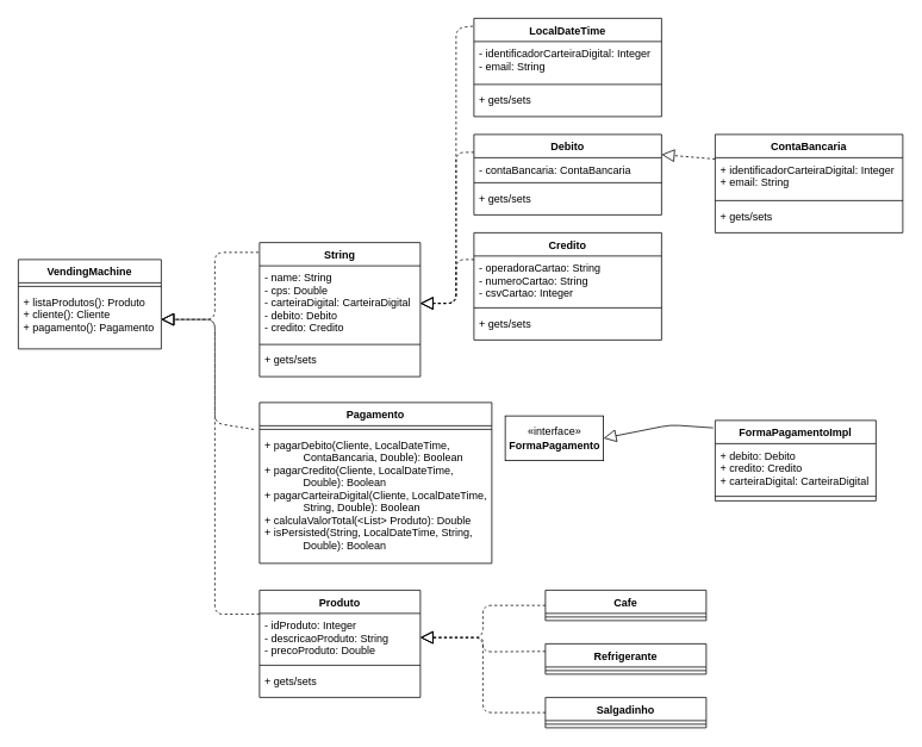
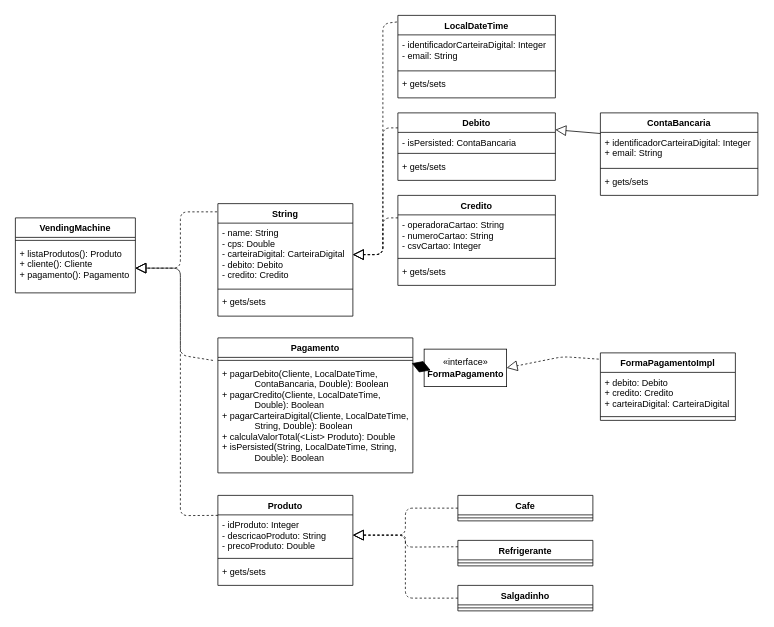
  <mxCell id="0" />
  <mxCell id="1" parent="0" />
  <mxCell id="2" value="«interface»&lt;br&gt;&lt;b&gt;FormaPagamento&lt;/b&gt;" style="html=1;" parent="1" vertex="1"><mxGeometry x="565" y="465" width="110" height="50" as="geometry" /></mxCell>
- <mxCell id="4" value="" style="endArrow=block;dashed=0;endFill=0;endSize=12;html=1;entryX=1;entryY=0.5;entryDx=0;entryDy=0;exitX=-0.012;exitY=0.093;exitDx=0;exitDy=0;exitPerimeter=0;" parent="1" source="7" target="2" edge="1"><mxGeometry width="160" relative="1" as="geometry"><mxPoint x="490" y="260" as="sourcePoint" /><mxPoint x="650" y="260" as="targetPoint" /><Array as="points"><mxPoint x="750" y="475" /></Array></mxGeometry></mxCell>
+ <mxCell id="3" value="" style="endArrow=diamondThin;endFill=1;endSize=24;html=1;exitX=0;exitY=0.5;exitDx=0;exitDy=0;entryX=0.994;entryY=0.188;entryDx=0;entryDy=0;entryPerimeter=0;" parent="1" source="2" target="36" edge="1"><mxGeometry width="160" relative="1" as="geometry"><mxPoint x="430" y="260" as="sourcePoint" /><mxPoint x="70" y="56" as="targetPoint" /><Array as="points" /></mxGeometry></mxCell>
+ <mxCell id="4" value="" style="endArrow=block;dashed=1;endFill=0;endSize=12;html=1;entryX=1;entryY=0.5;entryDx=0;entryDy=0;exitX=-0.012;exitY=0.093;exitDx=0;exitDy=0;exitPerimeter=0;" parent="1" source="7" target="2" edge="1"><mxGeometry width="160" relative="1" as="geometry"><mxPoint x="490" y="260" as="sourcePoint" /><mxPoint x="650" y="260" as="targetPoint" /><Array as="points"><mxPoint x="750" y="475" /></Array></mxGeometry></mxCell>
  <mxCell id="5" value="" style="endArrow=block;dashed=1;endFill=0;endSize=12;html=1;entryX=1;entryY=0.5;entryDx=0;entryDy=0;exitX=-0.006;exitY=0.073;exitDx=0;exitDy=0;exitPerimeter=0;" parent="1" source="13" target="12" edge="1"><mxGeometry width="160" relative="1" as="geometry"><mxPoint x="520" y="453" as="sourcePoint" /><mxPoint x="370" y="500" as="targetPoint" /><Array as="points"><mxPoint x="240" y="282" /><mxPoint x="240" y="357" /></Array></mxGeometry></mxCell>
  <mxCell id="6" value="" style="endArrow=block;dashed=1;endFill=0;endSize=12;html=1;entryX=1;entryY=0.5;entryDx=0;entryDy=0;exitX=-0.006;exitY=0.08;exitDx=0;exitDy=0;exitPerimeter=0;" parent="1" source="17" target="14" edge="1"><mxGeometry width="160" relative="1" as="geometry"><mxPoint x="520" y="973" as="sourcePoint" /><mxPoint x="370" y="500" as="targetPoint" /><Array as="points"><mxPoint x="510" y="31" /><mxPoint x="510" y="339" /></Array></mxGeometry></mxCell>
  <mxCell id="7" value="FormaPagamentoImpl" style="swimlane;fontStyle=1;align=center;verticalAlign=top;childLayout=stackLayout;horizontal=1;startSize=26;horizontalStack=0;resizeParent=1;resizeParentMax=0;resizeLast=0;collapsible=1;marginBottom=0;" parent="1" vertex="1"><mxGeometry x="800" y="470" width="180" height="90" as="geometry" /></mxCell>
  <mxCell id="8" value="+ debito: Debito&#10;+ credito: Credito&#10;+ carteiraDigital: CarteiraDigital" style="text;strokeColor=none;fillColor=none;align=left;verticalAlign=top;spacingLeft=4;spacingRight=4;overflow=hidden;rotatable=0;points=[[0,0.5],[1,0.5]];portConstraint=eastwest;" parent="7" vertex="1"><mxGeometry y="26" width="180" height="54" as="geometry" /></mxCell>
  <mxCell id="9" value="" style="line;strokeWidth=1;fillColor=none;align=left;verticalAlign=middle;spacingTop=-1;spacingLeft=3;spacingRight=3;rotatable=0;labelPosition=right;points=[];portConstraint=eastwest;" parent="7" vertex="1"><mxGeometry y="80" width="180" height="10" as="geometry" /></mxCell>
  <mxCell id="10" value="VendingMachine" style="swimlane;fontStyle=1;align=center;verticalAlign=top;childLayout=stackLayout;horizontal=1;startSize=26;horizontalStack=0;resizeParent=1;resizeParentMax=0;resizeLast=0;collapsible=1;marginBottom=0;" parent="1" vertex="1"><mxGeometry x="20" y="290" width="160" height="100" as="geometry" /></mxCell>
  <mxCell id="11" value="" style="line;strokeWidth=1;fillColor=none;align=left;verticalAlign=middle;spacingTop=-1;spacingLeft=3;spacingRight=3;rotatable=0;labelPosition=right;points=[];portConstraint=eastwest;" parent="10" vertex="1"><mxGeometry y="26" width="160" height="8" as="geometry" /></mxCell>
  <mxCell id="12" value="+ listaProdutos(): Produto&#10;+ cliente(): Cliente&#10;+ pagamento(): Pagamento" style="text;strokeColor=none;fillColor=none;align=left;verticalAlign=top;spacingLeft=4;spacingRight=4;overflow=hidden;rotatable=0;points=[[0,0.5],[1,0.5]];portConstraint=eastwest;" parent="10" vertex="1"><mxGeometry y="34" width="160" height="66" as="geometry" /></mxCell>
  <mxCell id="13" value="String" style="swimlane;fontStyle=1;align=center;verticalAlign=top;childLayout=stackLayout;horizontal=1;startSize=26;horizontalStack=0;resizeParent=1;resizeParentMax=0;resizeLast=0;collapsible=1;marginBottom=0;" parent="1" vertex="1"><mxGeometry x="290" y="271" width="180" height="150" as="geometry" /></mxCell>
  <mxCell id="14" value="- name: String&#10;- cps: Double&#10;- carteiraDigital: CarteiraDigital&#10;- debito: Debito&#10;- credito: Credito" style="text;strokeColor=none;fillColor=none;align=left;verticalAlign=top;spacingLeft=4;spacingRight=4;overflow=hidden;rotatable=0;points=[[0,0.5],[1,0.5]];portConstraint=eastwest;" parent="13" vertex="1"><mxGeometry y="26" width="180" height="84" as="geometry" /></mxCell>
  <mxCell id="15" value="" style="line;strokeWidth=1;fillColor=none;align=left;verticalAlign=middle;spacingTop=-1;spacingLeft=3;spacingRight=3;rotatable=0;labelPosition=right;points=[];portConstraint=eastwest;" parent="13" vertex="1"><mxGeometry y="110" width="180" height="8" as="geometry" /></mxCell>
  <mxCell id="16" value="+ gets/sets" style="text;strokeColor=none;fillColor=none;align=left;verticalAlign=top;spacingLeft=4;spacingRight=4;overflow=hidden;rotatable=0;points=[[0,0.5],[1,0.5]];portConstraint=eastwest;" parent="13" vertex="1"><mxGeometry y="118" width="180" height="32" as="geometry" /></mxCell>
  <mxCell id="17" value="LocalDateTime" style="swimlane;fontStyle=1;align=center;verticalAlign=top;childLayout=stackLayout;horizontal=1;startSize=26;horizontalStack=0;resizeParent=1;resizeParentMax=0;resizeLast=0;collapsible=1;marginBottom=0;" parent="1" vertex="1"><mxGeometry x="530" y="20" width="210" height="110" as="geometry" /></mxCell>
  <mxCell id="18" value="- identificadorCarteiraDigital: Integer&#10;- email: String" style="text;strokeColor=none;fillColor=none;align=left;verticalAlign=top;spacingLeft=4;spacingRight=4;overflow=hidden;rotatable=0;points=[[0,0.5],[1,0.5]];portConstraint=eastwest;" parent="17" vertex="1"><mxGeometry y="26" width="210" height="44" as="geometry" /></mxCell>
  <mxCell id="19" value="" style="line;strokeWidth=1;fillColor=none;align=left;verticalAlign=middle;spacingTop=-1;spacingLeft=3;spacingRight=3;rotatable=0;labelPosition=right;points=[];portConstraint=eastwest;" parent="17" vertex="1"><mxGeometry y="70" width="210" height="8" as="geometry" /></mxCell>
  <mxCell id="20" value="+ gets/sets" style="text;strokeColor=none;fillColor=none;align=left;verticalAlign=top;spacingLeft=4;spacingRight=4;overflow=hidden;rotatable=0;points=[[0,0.5],[1,0.5]];portConstraint=eastwest;" parent="17" vertex="1"><mxGeometry y="78" width="210" height="32" as="geometry" /></mxCell>
  <mxCell id="21" value="Debito" style="swimlane;fontStyle=1;align=center;verticalAlign=top;childLayout=stackLayout;horizontal=1;startSize=26;horizontalStack=0;resizeParent=1;resizeParentMax=0;resizeLast=0;collapsible=1;marginBottom=0;" vertex="1" parent="1"><mxGeometry x="530" y="150" width="210" height="90" as="geometry" /></mxCell>
- <mxCell id="22" value="- contaBancaria: ContaBancaria" style="text;strokeColor=none;fillColor=none;align=left;verticalAlign=top;spacingLeft=4;spacingRight=4;overflow=hidden;rotatable=0;points=[[0,0.5],[1,0.5]];portConstraint=eastwest;" vertex="1" parent="21"><mxGeometry y="26" width="210" height="24" as="geometry" /></mxCell>
+ <mxCell id="22" value="- isPersisted: ContaBancaria" style="text;strokeColor=none;fillColor=none;align=left;verticalAlign=top;spacingLeft=4;spacingRight=4;overflow=hidden;rotatable=0;points=[[0,0.5],[1,0.5]];portConstraint=eastwest;" vertex="1" parent="21"><mxGeometry y="26" width="210" height="24" as="geometry" /></mxCell>
  <mxCell id="23" value="" style="line;strokeWidth=1;fillColor=none;align=left;verticalAlign=middle;spacingTop=-1;spacingLeft=3;spacingRight=3;rotatable=0;labelPosition=right;points=[];portConstraint=eastwest;" vertex="1" parent="21"><mxGeometry y="50" width="210" height="8" as="geometry" /></mxCell>
  <mxCell id="24" value="+ gets/sets" style="text;strokeColor=none;fillColor=none;align=left;verticalAlign=top;spacingLeft=4;spacingRight=4;overflow=hidden;rotatable=0;points=[[0,0.5],[1,0.5]];portConstraint=eastwest;" vertex="1" parent="21"><mxGeometry y="58" width="210" height="32" as="geometry" /></mxCell>
- <mxCell id="25" value="" style="endArrow=block;dashed=1;endFill=0;endSize=12;html=1;exitX=0;exitY=0.25;exitDx=0;exitDy=0;entryX=1;entryY=0.25;entryDx=0;entryDy=0;" edge="1" parent="1" source="27" target="21"><mxGeometry width="160" relative="1" as="geometry"><mxPoint x="560" y="380" as="sourcePoint" /><mxPoint x="690" y="310" as="targetPoint" /></mxGeometry></mxCell>
+ <mxCell id="25" value="" style="endArrow=block;dashed=0;endFill=0;endSize=12;html=1;exitX=0;exitY=0.25;exitDx=0;exitDy=0;entryX=1;entryY=0.25;entryDx=0;entryDy=0;" edge="1" parent="1" source="27" target="21"><mxGeometry width="160" relative="1" as="geometry"><mxPoint x="560" y="380" as="sourcePoint" /><mxPoint x="690" y="310" as="targetPoint" /></mxGeometry></mxCell>
  <mxCell id="26" value="" style="endArrow=block;dashed=1;endFill=0;endSize=12;html=1;entryX=1;entryY=0.5;entryDx=0;entryDy=0;" edge="1" parent="1" target="14"><mxGeometry width="160" relative="1" as="geometry"><mxPoint x="530" y="170" as="sourcePoint" /><mxPoint x="580" y="350" as="targetPoint" /><Array as="points"><mxPoint x="510" y="170" /><mxPoint x="510" y="339" /></Array></mxGeometry></mxCell>
  <mxCell id="27" value="ContaBancaria" style="swimlane;fontStyle=1;align=center;verticalAlign=top;childLayout=stackLayout;horizontal=1;startSize=26;horizontalStack=0;resizeParent=1;resizeParentMax=0;resizeLast=0;collapsible=1;marginBottom=0;" vertex="1" parent="1"><mxGeometry x="800" y="150" width="210" height="110" as="geometry" /></mxCell>
  <mxCell id="28" value="+ identificadorCarteiraDigital: Integer&#10;+ email: String" style="text;strokeColor=none;fillColor=none;align=left;verticalAlign=top;spacingLeft=4;spacingRight=4;overflow=hidden;rotatable=0;points=[[0,0.5],[1,0.5]];portConstraint=eastwest;" vertex="1" parent="27"><mxGeometry y="26" width="210" height="44" as="geometry" /></mxCell>
  <mxCell id="29" value="" style="line;strokeWidth=1;fillColor=none;align=left;verticalAlign=middle;spacingTop=-1;spacingLeft=3;spacingRight=3;rotatable=0;labelPosition=right;points=[];portConstraint=eastwest;" vertex="1" parent="27"><mxGeometry y="70" width="210" height="8" as="geometry" /></mxCell>
  <mxCell id="30" value="+ gets/sets" style="text;strokeColor=none;fillColor=none;align=left;verticalAlign=top;spacingLeft=4;spacingRight=4;overflow=hidden;rotatable=0;points=[[0,0.5],[1,0.5]];portConstraint=eastwest;" vertex="1" parent="27"><mxGeometry y="78" width="210" height="32" as="geometry" /></mxCell>
  <mxCell id="31" value="Credito" style="swimlane;fontStyle=1;align=center;verticalAlign=top;childLayout=stackLayout;horizontal=1;startSize=26;horizontalStack=0;resizeParent=1;resizeParentMax=0;resizeLast=0;collapsible=1;marginBottom=0;" vertex="1" parent="1"><mxGeometry x="530" y="260" width="210" height="120" as="geometry" /></mxCell>
  <mxCell id="32" value="- operadoraCartao: String&#10;- numeroCartao: String&#10;- csvCartao: Integer" style="text;strokeColor=none;fillColor=none;align=left;verticalAlign=top;spacingLeft=4;spacingRight=4;overflow=hidden;rotatable=0;points=[[0,0.5],[1,0.5]];portConstraint=eastwest;" vertex="1" parent="31"><mxGeometry y="26" width="210" height="54" as="geometry" /></mxCell>
  <mxCell id="33" value="" style="line;strokeWidth=1;fillColor=none;align=left;verticalAlign=middle;spacingTop=-1;spacingLeft=3;spacingRight=3;rotatable=0;labelPosition=right;points=[];portConstraint=eastwest;" vertex="1" parent="31"><mxGeometry y="80" width="210" height="8" as="geometry" /></mxCell>
  <mxCell id="34" value="+ gets/sets" style="text;strokeColor=none;fillColor=none;align=left;verticalAlign=top;spacingLeft=4;spacingRight=4;overflow=hidden;rotatable=0;points=[[0,0.5],[1,0.5]];portConstraint=eastwest;" vertex="1" parent="31"><mxGeometry y="88" width="210" height="32" as="geometry" /></mxCell>
  <mxCell id="35" value="" style="endArrow=block;dashed=1;endFill=0;endSize=12;html=1;exitX=0;exitY=0.25;exitDx=0;exitDy=0;" edge="1" parent="1" source="31"><mxGeometry width="160" relative="1" as="geometry"><mxPoint x="520" y="455" as="sourcePoint" /><mxPoint x="470" y="339" as="targetPoint" /><Array as="points"><mxPoint x="510" y="290" /><mxPoint x="510" y="339" /></Array></mxGeometry></mxCell>
  <mxCell id="36" value="Pagamento" style="swimlane;fontStyle=1;align=center;verticalAlign=top;childLayout=stackLayout;horizontal=1;startSize=26;horizontalStack=0;resizeParent=1;resizeParentMax=0;resizeLast=0;collapsible=1;marginBottom=0;" parent="1" vertex="1"><mxGeometry x="290" y="450" width="260" height="180" as="geometry" /></mxCell>
  <mxCell id="37" value="" style="line;strokeWidth=1;fillColor=none;align=left;verticalAlign=middle;spacingTop=-1;spacingLeft=3;spacingRight=3;rotatable=0;labelPosition=right;points=[];portConstraint=eastwest;" parent="36" vertex="1"><mxGeometry y="26" width="260" height="8" as="geometry" /></mxCell>
  <mxCell id="38" value="+ pagarDebito(Cliente, LocalDateTime,&#10;             ContaBancaria, Double): Boolean&#10;+ pagarCredito(Cliente, LocalDateTime,&#10;             Double): Boolean&#10;+ pagarCarteiraDigital(Cliente, LocalDateTime,&#10;             String, Double): Boolean&#10;+ calculaValorTotal(&lt;List&gt; Produto): Double&#10;+ isPersisted(String, LocalDateTime, String,&#10;             Double): Boolean" style="text;strokeColor=none;fillColor=none;align=left;verticalAlign=top;spacingLeft=4;spacingRight=4;overflow=hidden;rotatable=0;points=[[0,0.5],[1,0.5]];portConstraint=eastwest;" parent="36" vertex="1"><mxGeometry y="34" width="260" height="146" as="geometry" /></mxCell>
  <mxCell id="39" value="" style="endArrow=block;dashed=1;endFill=0;endSize=12;html=1;exitX=-0.025;exitY=0.167;exitDx=0;exitDy=0;entryX=1;entryY=0.5;entryDx=0;entryDy=0;exitPerimeter=0;" edge="1" parent="1" source="36" target="12"><mxGeometry width="160" relative="1" as="geometry"><mxPoint x="270" y="435" as="sourcePoint" /><mxPoint x="210" y="430" as="targetPoint" /><Array as="points"><mxPoint x="240" y="473" /><mxPoint x="240" y="357" /></Array></mxGeometry></mxCell>
  <mxCell id="40" value="Produto" style="swimlane;fontStyle=1;align=center;verticalAlign=top;childLayout=stackLayout;horizontal=1;startSize=26;horizontalStack=0;resizeParent=1;resizeParentMax=0;resizeLast=0;collapsible=1;marginBottom=0;" vertex="1" parent="1"><mxGeometry x="290" y="660" width="180" height="120" as="geometry" /></mxCell>
  <mxCell id="41" value="- idProduto: Integer&#10;- descricaoProduto: String&#10;- precoProduto: Double" style="text;strokeColor=none;fillColor=none;align=left;verticalAlign=top;spacingLeft=4;spacingRight=4;overflow=hidden;rotatable=0;points=[[0,0.5],[1,0.5]];portConstraint=eastwest;" vertex="1" parent="40"><mxGeometry y="26" width="180" height="54" as="geometry" /></mxCell>
  <mxCell id="42" value="" style="line;strokeWidth=1;fillColor=none;align=left;verticalAlign=middle;spacingTop=-1;spacingLeft=3;spacingRight=3;rotatable=0;labelPosition=right;points=[];portConstraint=eastwest;" vertex="1" parent="40"><mxGeometry y="80" width="180" height="8" as="geometry" /></mxCell>
  <mxCell id="43" value="+ gets/sets" style="text;strokeColor=none;fillColor=none;align=left;verticalAlign=top;spacingLeft=4;spacingRight=4;overflow=hidden;rotatable=0;points=[[0,0.5],[1,0.5]];portConstraint=eastwest;" vertex="1" parent="40"><mxGeometry y="88" width="180" height="32" as="geometry" /></mxCell>
  <mxCell id="44" value="" style="endArrow=block;dashed=1;endFill=0;endSize=12;html=1;entryX=1;entryY=0.5;entryDx=0;entryDy=0;exitX=0;exitY=0.012;exitDx=0;exitDy=0;exitPerimeter=0;" edge="1" parent="1" source="41" target="12"><mxGeometry width="160" relative="1" as="geometry"><mxPoint x="247.84" y="673.37" as="sourcePoint" /><mxPoint x="170" y="670" as="targetPoint" /><Array as="points"><mxPoint x="240" y="687" /><mxPoint x="240" y="357" /></Array></mxGeometry></mxCell>
  <mxCell id="45" value="Cafe" style="swimlane;fontStyle=1;align=center;verticalAlign=top;childLayout=stackLayout;horizontal=1;startSize=26;horizontalStack=0;resizeParent=1;resizeParentMax=0;resizeLast=0;collapsible=1;marginBottom=0;" vertex="1" parent="1"><mxGeometry x="610" y="660" width="180" height="34" as="geometry" /></mxCell>
  <mxCell id="46" value="" style="line;strokeWidth=1;fillColor=none;align=left;verticalAlign=middle;spacingTop=-1;spacingLeft=3;spacingRight=3;rotatable=0;labelPosition=right;points=[];portConstraint=eastwest;" vertex="1" parent="45"><mxGeometry y="26" width="180" height="8" as="geometry" /></mxCell>
  <mxCell id="47" value="Refrigerante" style="swimlane;fontStyle=1;align=center;verticalAlign=top;childLayout=stackLayout;horizontal=1;startSize=26;horizontalStack=0;resizeParent=1;resizeParentMax=0;resizeLast=0;collapsible=1;marginBottom=0;" vertex="1" parent="1"><mxGeometry x="610" y="720" width="180" height="34" as="geometry" /></mxCell>
  <mxCell id="48" value="" style="line;strokeWidth=1;fillColor=none;align=left;verticalAlign=middle;spacingTop=-1;spacingLeft=3;spacingRight=3;rotatable=0;labelPosition=right;points=[];portConstraint=eastwest;" vertex="1" parent="47"><mxGeometry y="26" width="180" height="8" as="geometry" /></mxCell>
  <mxCell id="49" value="Salgadinho" style="swimlane;fontStyle=1;align=center;verticalAlign=top;childLayout=stackLayout;horizontal=1;startSize=26;horizontalStack=0;resizeParent=1;resizeParentMax=0;resizeLast=0;collapsible=1;marginBottom=0;" vertex="1" parent="1"><mxGeometry x="610" y="780" width="180" height="34" as="geometry" /></mxCell>
  <mxCell id="50" value="" style="line;strokeWidth=1;fillColor=none;align=left;verticalAlign=middle;spacingTop=-1;spacingLeft=3;spacingRight=3;rotatable=0;labelPosition=right;points=[];portConstraint=eastwest;" vertex="1" parent="49"><mxGeometry y="26" width="180" height="8" as="geometry" /></mxCell>
  <mxCell id="51" value="" style="endArrow=block;dashed=1;endFill=0;endSize=12;html=1;entryX=1;entryY=0.5;entryDx=0;entryDy=0;exitX=0;exitY=0.5;exitDx=0;exitDy=0;" edge="1" parent="1" source="45" target="41"><mxGeometry width="160" relative="1" as="geometry"><mxPoint x="597.84" y="693.37" as="sourcePoint" /><mxPoint x="520" y="690" as="targetPoint" /><Array as="points"><mxPoint x="540" y="677" /><mxPoint x="540" y="713" /></Array></mxGeometry></mxCell>
  <mxCell id="52" value="" style="endArrow=block;dashed=1;endFill=0;endSize=12;html=1;exitX=0;exitY=0.25;exitDx=0;exitDy=0;entryX=1;entryY=0.5;entryDx=0;entryDy=0;" edge="1" parent="1" source="47" target="41"><mxGeometry width="160" relative="1" as="geometry"><mxPoint x="587.84" y="721.69" as="sourcePoint" /><mxPoint x="530" y="750" as="targetPoint" /><Array as="points"><mxPoint x="540" y="729" /><mxPoint x="540" y="713" /></Array></mxGeometry></mxCell>
  <mxCell id="53" value="" style="endArrow=block;dashed=1;endFill=0;endSize=12;html=1;entryX=1;entryY=0.5;entryDx=0;entryDy=0;exitX=0;exitY=0.5;exitDx=0;exitDy=0;" edge="1" parent="1" source="49" target="41"><mxGeometry width="160" relative="1" as="geometry"><mxPoint x="587.84" y="793.37" as="sourcePoint" /><mxPoint x="510" y="790" as="targetPoint" /><Array as="points"><mxPoint x="540" y="797" /><mxPoint x="540" y="713" /></Array></mxGeometry></mxCell>
